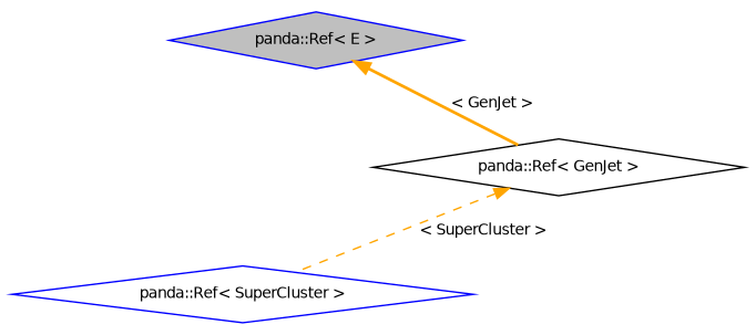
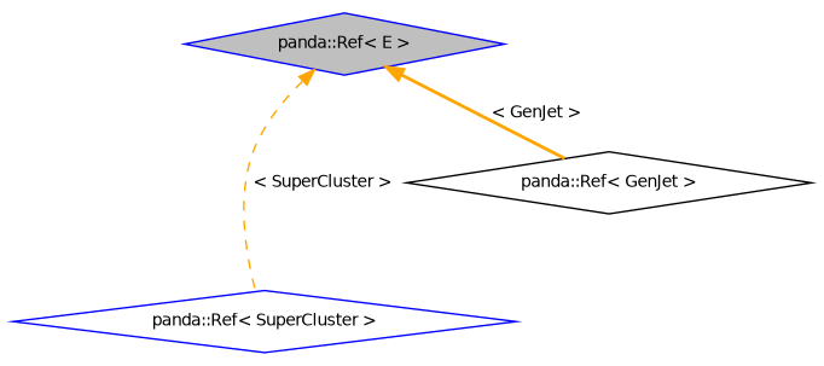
  digraph {
    node [color=blue fillcolor=white fontname=Helvetica fontsize=10 shape=diamond style=filled]
    edge [color=orange dir=back fontname=Helvetica fontsize=10 labelfontname=Helvetica labelfontsize=10]
    n1 [fillcolor=grey75 fontcolor=black height=0.2 label="panda::Ref\< E \>" width=0.4]
    n2 [height=0.2 label="panda::Ref\< SuperCluster \>" width=0.4]
    n3 [color=black height=0.2 label="panda::Ref\< GenJet \>" width=0.4]
-   n3 -> n2 [label="\< SuperCluster \>" style=dashed]
+   n1 -> n2 [label="\< SuperCluster \>" style=dashed]
    n1 -> n3 [label="\< GenJet \>" style=bold]
  }
